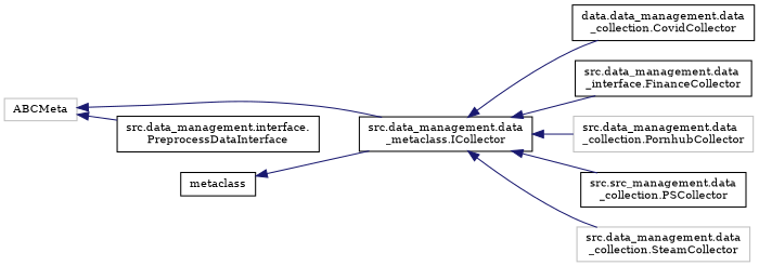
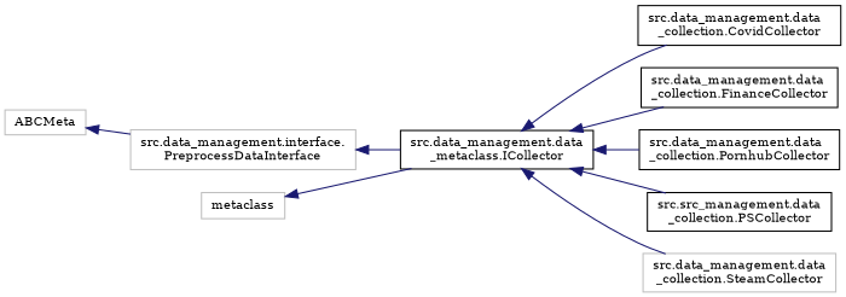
  digraph {
    fontname="DejaVu Serif"
    rankdir=LR
    node [color=black fillcolor=white fontname="DejaVu Serif" fontsize=10 shape=record style=filled]
    edge [color=midnightblue dir=back fontname="DejaVu Serif" fontsize=10 labelfontname=Helvetica labelfontsize=10 style=solid]
    n1 [color=grey75 height=0.2 label=ABCMeta width=0.4]
    n2 [height=0.2 label="src.data_management.data\l_metaclass.ICollector" width=0.4]
-   n3 [height=0.2 label="src.data_management.interface.\lPreprocessDataInterface" width=0.4]
-   n4 [height=0.2 label="data.data_management.data\l_collection.CovidCollector" width=0.4]
-   n5 [height=0.2 label="src.data_management.data\l_interface.FinanceCollector" width=0.4]
-   n6 [color=grey75 height=0.2 label="src.data_management.data\l_collection.PornhubCollector" width=0.4]
+   n3 [color=grey75 height=0.2 label="src.data_management.interface.\lPreprocessDataInterface" width=0.4]
+   n4 [height=0.2 label="src.data_management.data\l_collection.CovidCollector" width=0.4]
+   n5 [height=0.2 label="src.data_management.data\l_collection.FinanceCollector" width=0.4]
+   n6 [height=0.2 label="src.data_management.data\l_collection.PornhubCollector" width=0.4]
    n7 [height=0.2 label="src.src_management.data\l_collection.PSCollector" width=0.4]
    n8 [color=grey75 height=0.2 label="src.data_management.data\l_collection.SteamCollector" width=0.4]
-   n9 [height=0.2 label=metaclass width=0.4]
-   n1 -> n2
+   n9 [color=grey75 height=0.2 label=metaclass width=0.4]
+   n3 -> n2
    n1 -> n3
    n2 -> n4
    n2 -> n5
    n2 -> n6
    n2 -> n7
    n2 -> n8
    n9 -> n2
  }
